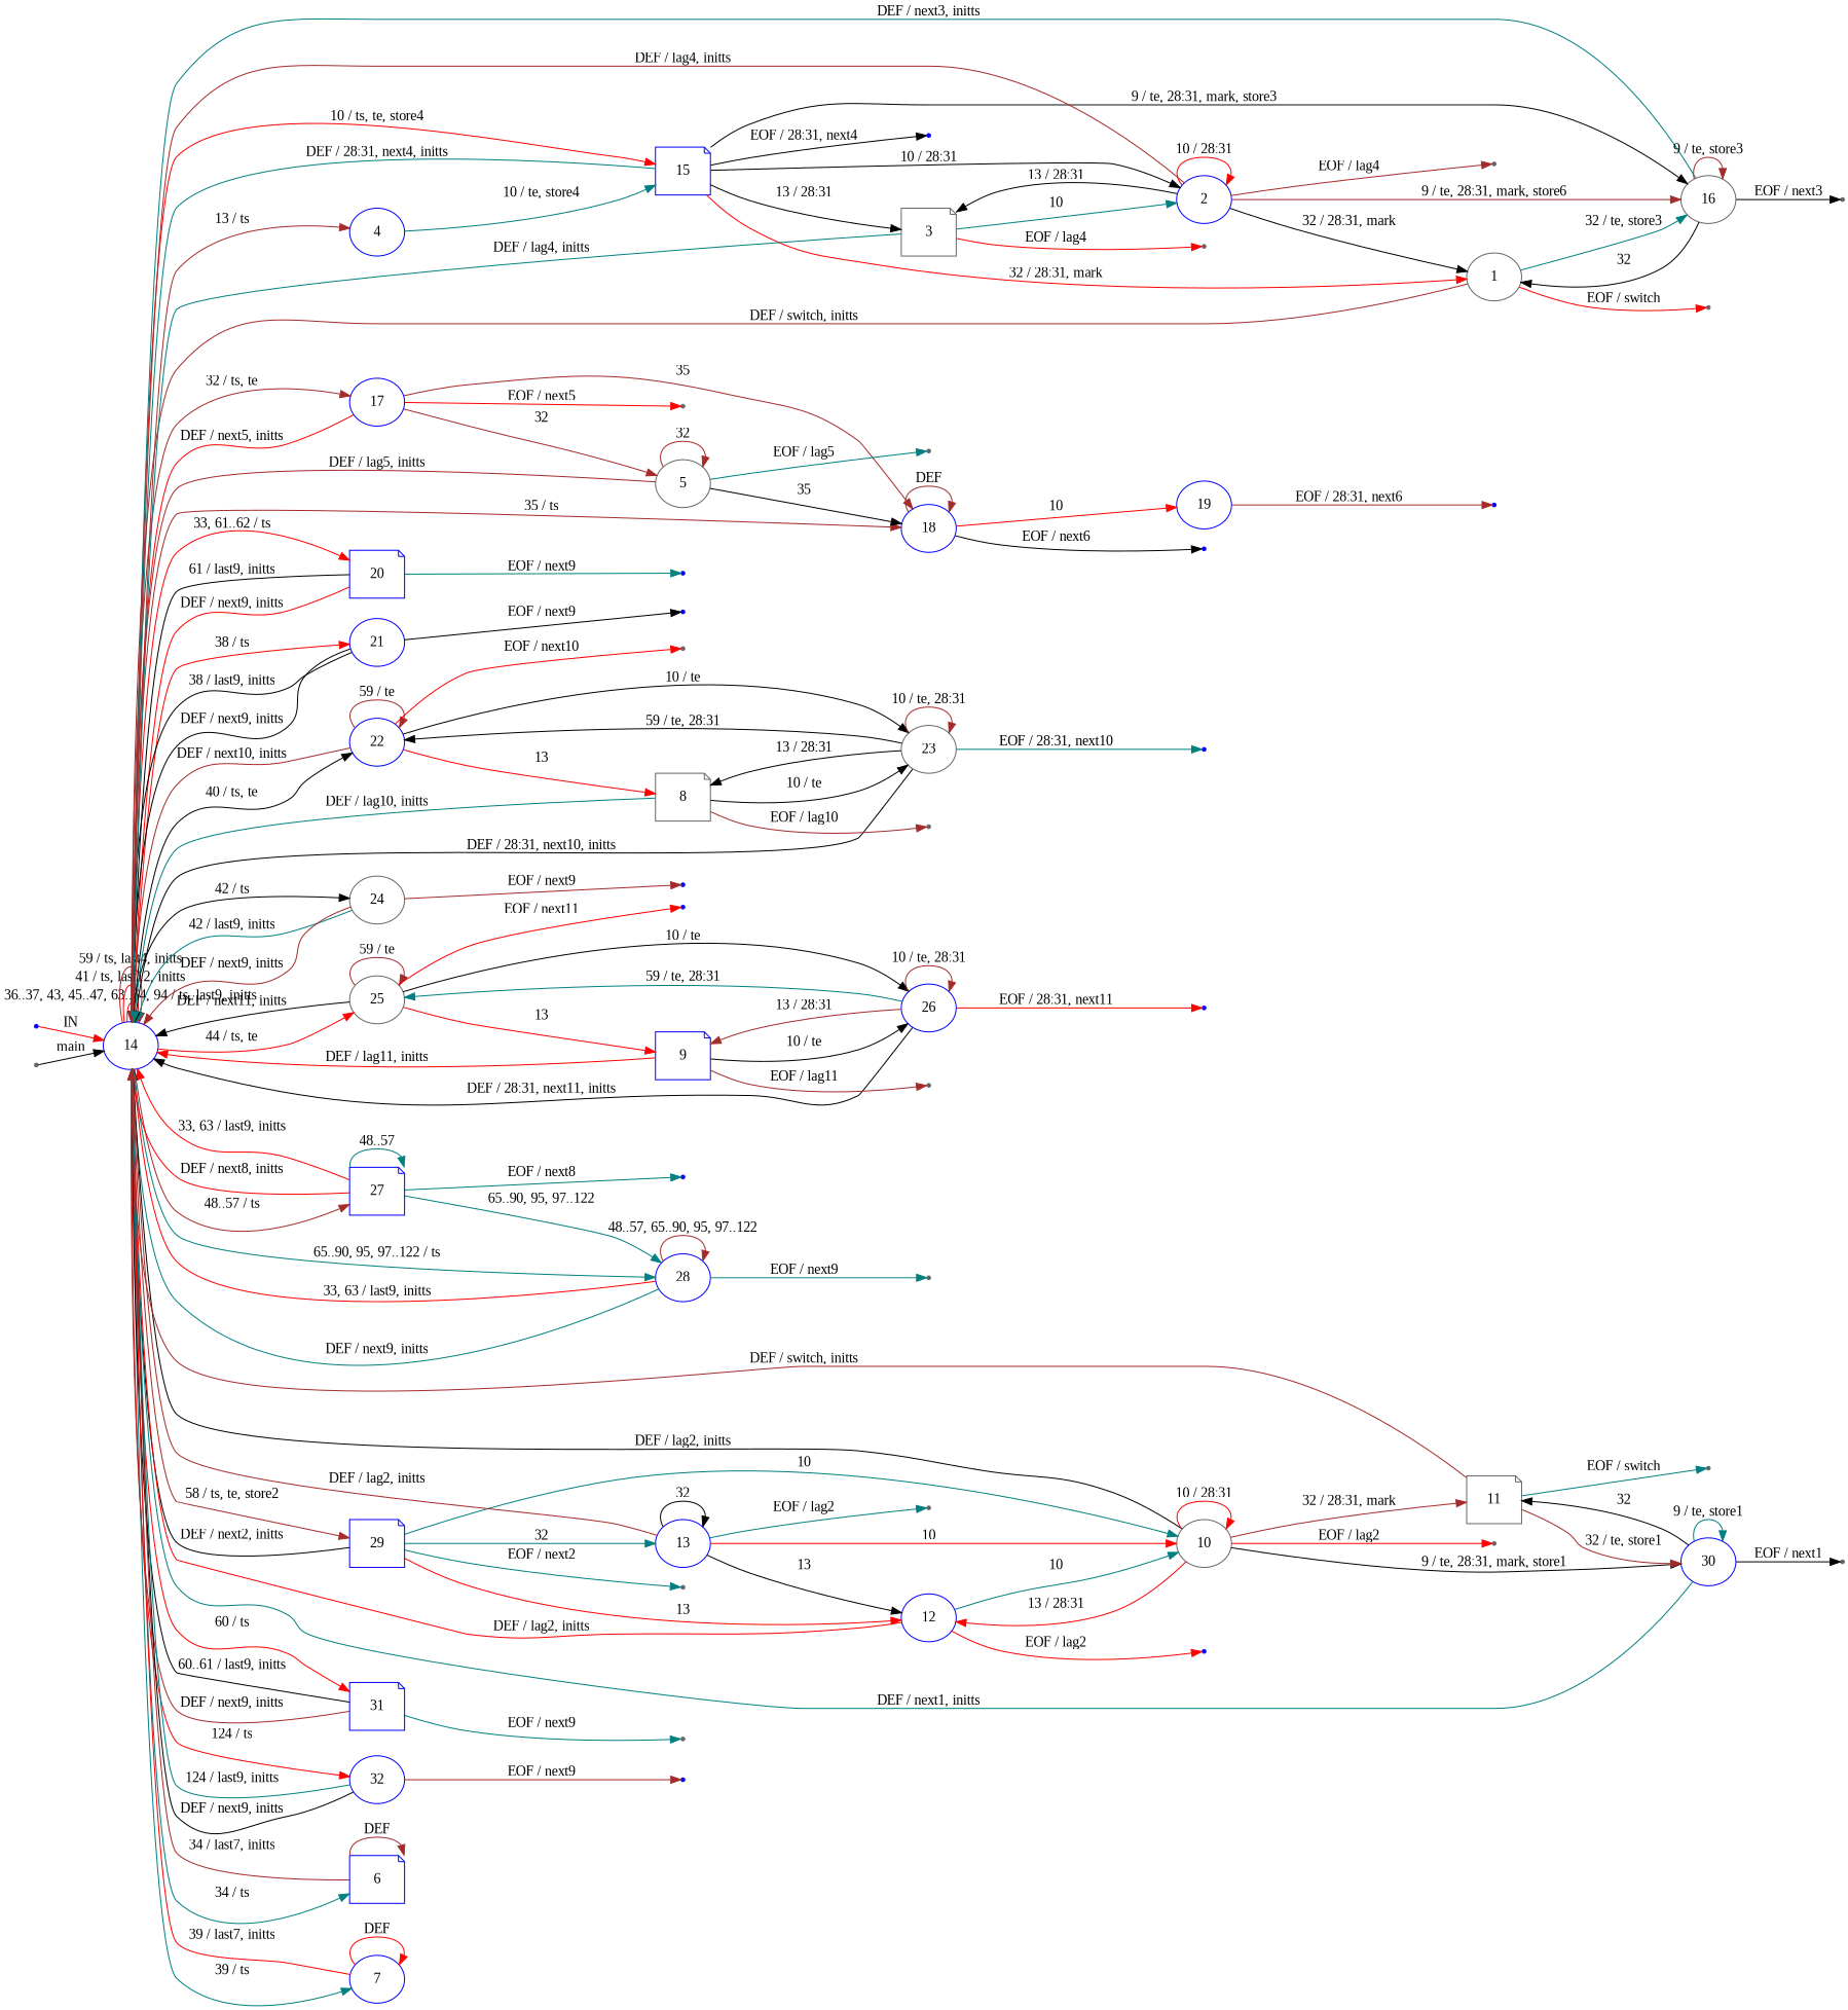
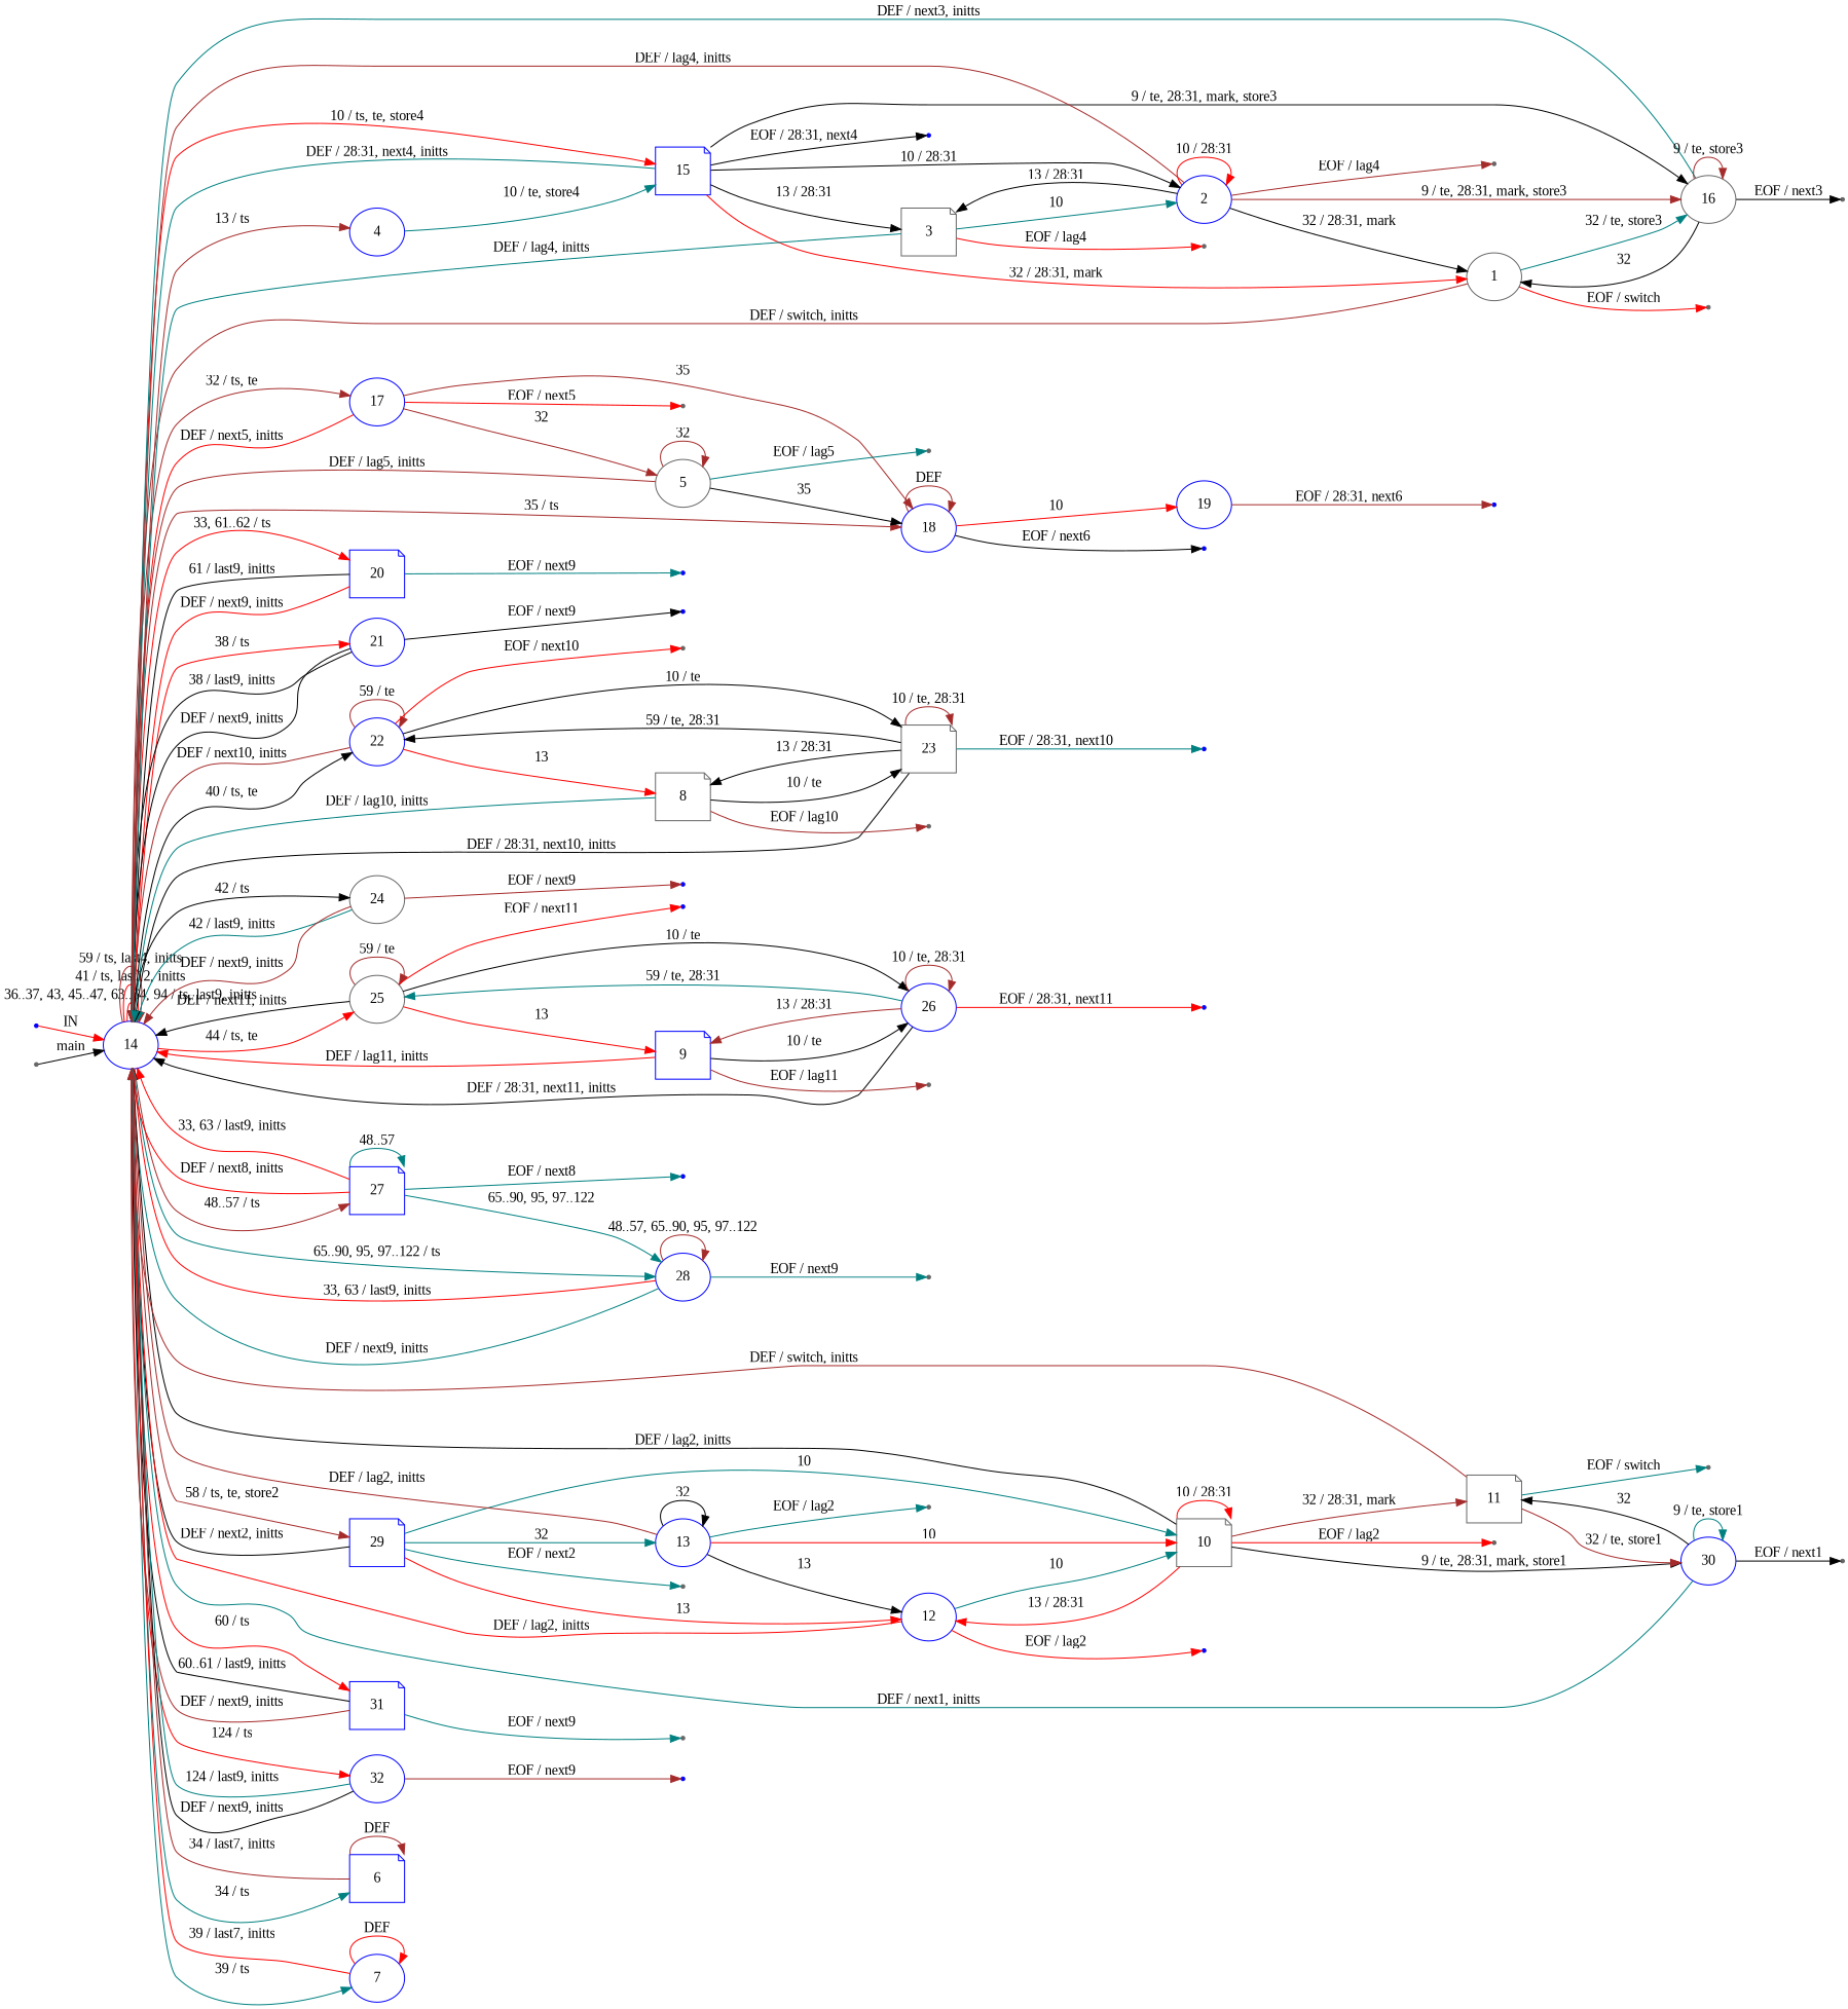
  digraph {
    fontname="Liberation Serif"
    rankdir=LR
    node [color=blue fontname="Liberation Serif" shape=point fixedsize=true]
    edge [color=brown fontname="Liberation Serif"]
    ENTRY [fixedsize=""]
    14 [height=0.65 shape=ellipse]
    15 [height=0.65 shape=note]
    17 [height=0.65 shape=ellipse]
    18 [height=0.65 shape=ellipse]
    20 [height=0.65 shape=note]
    21 [height=0.65 shape=ellipse]
    22 [height=0.65 shape=ellipse]
    24 [color=gray40 height=0.65 shape=ellipse]
    25 [color=gray40 height=0.65 shape=ellipse]
    27 [height=0.65 shape=note]
    28 [height=0.65 shape=ellipse]
    29 [height=0.65 shape=note]
    31 [height=0.65 shape=note]
    32 [height=0.65 shape=ellipse]
    4 [height=0.65 shape=ellipse]
    6 [height=0.65 shape=note]
    7 [height=0.65 shape=ellipse]
    en_14 [color=gray40 fixedsize=""]
    eof_1 [color=gray40 fixedsize=""]
    eof_2 [color=gray40 fixedsize=""]
    eof_3 [color=gray40 fixedsize=""]
    eof_5 [color=gray40 fixedsize=""]
    eof_8 [color=gray40 fixedsize=""]
    eof_9 [color=gray40 fixedsize=""]
    eof_10 [color=gray40 fixedsize=""]
    eof_11 [color=gray40 fixedsize=""]
    eof_12 [fixedsize=""]
    eof_13 [color=gray40 fixedsize=""]
    eof_15 [fixedsize=""]
    eof_16 [color=gray40 fixedsize=""]
    eof_17 [color=gray40 fixedsize=""]
    eof_18 [fixedsize=""]
    eof_19 [fixedsize=""]
    eof_20 [fixedsize=""]
    eof_21 [fixedsize=""]
    eof_22 [color=gray40 fixedsize=""]
    eof_23 [fixedsize=""]
    eof_24 [fixedsize=""]
    eof_25 [fixedsize=""]
    eof_26 [fixedsize=""]
    eof_27 [fixedsize=""]
    eof_28 [color=gray40 fixedsize=""]
    eof_29 [color=gray40 fixedsize=""]
    eof_30 [color=gray40 fixedsize=""]
    eof_31 [color=gray40 fixedsize=""]
    eof_32 [fixedsize=""]
    16 [color=gray40 height=0.65 shape=ellipse]
    1 [color=gray40 height=0.65 shape=ellipse]
    2 [height=0.65 shape=ellipse]
    3 [color=gray40 height=0.65 shape=note]
    5 [color=gray40 height=0.65 shape=ellipse]
    19 [height=0.65 shape=ellipse]
-   23 [color=gray40 height=0.65 shape=ellipse]
+   23 [color=gray40 height=0.65 shape=note]
    8 [color=gray40 height=0.65 shape=note]
    26 [height=0.65 shape=ellipse]
    9 [height=0.65 shape=note]
-   10 [color=gray40 height=0.65 shape=ellipse]
+   10 [color=gray40 height=0.65 shape=note]
    12 [height=0.65 shape=ellipse]
    13 [height=0.65 shape=ellipse]
    30 [height=0.65 shape=ellipse]
    11 [color=gray40 height=0.65 shape=note]
    ENTRY -> 14 [color=red label=IN]
    14 -> 14 [color=red label="36..37, 43, 45..47, 63..64, 94 / ts, last9, initts"]
    14 -> 14 [color=red label="41 / ts, last12, initts"]
    14 -> 14 [label="59 / ts, last4, initts"]
    14 -> 15 [color=red label="10 / ts, te, store4"]
    14 -> 17 [label="32 / ts, te"]
    14 -> 18 [label="35 / ts"]
    14 -> 20 [color=red label="33, 61..62 / ts"]
    14 -> 21 [color=red label="38 / ts"]
    14 -> 22 [color=black label="40 / ts, te"]
    14 -> 24 [color=black label="42 / ts"]
    14 -> 25 [color=red label="44 / ts, te"]
    14 -> 27 [label="48..57 / ts"]
    14 -> 28 [color=teal label="65..90, 95, 97..122 / ts"]
    14 -> 29 [label="58 / ts, te, store2"]
    14 -> 31 [color=red label="60 / ts"]
    14 -> 32 [color=red label="124 / ts"]
    14 -> 4 [label="13 / ts"]
    14 -> 6 [color=teal label="34 / ts"]
    14 -> 7 [color=teal label="39 / ts"]
    15 -> 14 [color=teal label="DEF / 28:31, next4, initts"]
    15 -> eof_15 [color=black label="EOF / 28:31, next4"]
    15 -> 16 [color=black label="9 / te, 28:31, mark, store3"]
    15 -> 1 [color=red label="32 / 28:31, mark"]
    15 -> 2 [color=black label="10 / 28:31"]
    15 -> 3 [color=black label="13 / 28:31"]
    17 -> 14 [color=red label="DEF / next5, initts"]
    17 -> 18 [label=35]
    17 -> eof_17 [color=red label="EOF / next5"]
    17 -> 5 [label=32]
    18 -> 18 [label=DEF]
    18 -> eof_18 [color=black label="EOF / next6"]
    18 -> 19 [color=red label=10]
    20 -> 14 [color=black label="61 / last9, initts"]
    20 -> 14 [color=red label="DEF / next9, initts"]
    20 -> eof_20 [color=teal label="EOF / next9"]
    21 -> 14 [color=black label="38 / last9, initts"]
    21 -> 14 [color=black label="DEF / next9, initts"]
    21 -> eof_21 [color=black label="EOF / next9"]
    22 -> 14 [label="DEF / next10, initts"]
    22 -> 22 [label="59 / te"]
    22 -> eof_22 [color=red label="EOF / next10"]
    22 -> 23 [color=black label="10 / te"]
    22 -> 8 [color=red label=13]
    24 -> 14 [color=teal label="42 / last9, initts"]
    24 -> 14 [label="DEF / next9, initts"]
    24 -> eof_24 [label="EOF / next9"]
    25 -> 14 [color=black label="DEF / next11, initts"]
    25 -> 25 [label="59 / te"]
    25 -> eof_25 [color=red label="EOF / next11"]
    25 -> 26 [color=black label="10 / te"]
    25 -> 9 [color=red label=13]
    27 -> 14 [color=red label="33, 63 / last9, initts"]
    27 -> 14 [color=red label="DEF / next8, initts"]
    27 -> 27 [color=teal label="48..57"]
    27 -> 28 [color=teal label="65..90, 95, 97..122"]
    27 -> eof_27 [color=teal label="EOF / next8"]
    28 -> 14 [color=red label="33, 63 / last9, initts"]
    28 -> 14 [color=teal label="DEF / next9, initts"]
    28 -> 28 [label="48..57, 65..90, 95, 97..122"]
    28 -> eof_28 [color=teal label="EOF / next9"]
    29 -> 14 [color=black label="DEF / next2, initts"]
    29 -> eof_29 [color=teal label="EOF / next2"]
    29 -> 10 [color=teal label=10]
    29 -> 12 [color=red label=13]
    29 -> 13 [color=teal label=32]
    31 -> 14 [color=black label="60..61 / last9, initts"]
    31 -> 14 [label="DEF / next9, initts"]
    31 -> eof_31 [color=teal label="EOF / next9"]
    32 -> 14 [color=teal label="124 / last9, initts"]
    32 -> 14 [color=black label="DEF / next9, initts"]
    32 -> eof_32 [label="EOF / next9"]
    4 -> 15 [color=teal label="10 / te, store4"]
    6 -> 14 [label="34 / last7, initts"]
    6 -> 6 [label=DEF]
    7 -> 14 [color=red label="39 / last7, initts"]
    7 -> 7 [color=red label=DEF]
    en_14 -> 14 [color=black label=main]
    16 -> 14 [color=teal label="DEF / next3, initts"]
    16 -> eof_16 [color=black label="EOF / next3"]
    16 -> 16 [label="9 / te, store3"]
    16 -> 1 [color=black label=32]
    1 -> 14 [label="DEF / switch, initts"]
    1 -> eof_1 [color=red label="EOF / switch"]
    1 -> 16 [color=teal label="32 / te, store3"]
    2 -> 14 [label="DEF / lag4, initts"]
    2 -> eof_2 [label="EOF / lag4"]
-   2 -> 16 [label="9 / te, 28:31, mark, store6"]
+   2 -> 16 [label="9 / te, 28:31, mark, store3"]
    2 -> 1 [color=black label="32 / 28:31, mark"]
    2 -> 2 [color=red label="10 / 28:31"]
    2 -> 3 [color=black label="13 / 28:31"]
    3 -> 14 [color=teal label="DEF / lag4, initts"]
    3 -> eof_3 [color=red label="EOF / lag4"]
    3 -> 2 [color=teal label=10]
    5 -> 14 [label="DEF / lag5, initts"]
    5 -> 18 [color=black label=35]
    5 -> eof_5 [color=teal label="EOF / lag5"]
    5 -> 5 [label=32]
    19 -> eof_19 [label="EOF / 28:31, next6"]
    23 -> 14 [color=black label="DEF / 28:31, next10, initts"]
    23 -> 22 [color=black label="59 / te, 28:31"]
    23 -> eof_23 [color=teal label="EOF / 28:31, next10"]
    23 -> 23 [label="10 / te, 28:31"]
    23 -> 8 [color=black label="13 / 28:31"]
    8 -> 14 [color=teal label="DEF / lag10, initts"]
    8 -> eof_8 [label="EOF / lag10"]
    8 -> 23 [color=black label="10 / te"]
    26 -> 14 [color=black label="DEF / 28:31, next11, initts"]
    26 -> 25 [color=teal label="59 / te, 28:31"]
    26 -> eof_26 [color=red label="EOF / 28:31, next11"]
    26 -> 26 [label="10 / te, 28:31"]
    26 -> 9 [label="13 / 28:31"]
    9 -> 14 [color=red label="DEF / lag11, initts"]
    9 -> eof_9 [label="EOF / lag11"]
    9 -> 26 [color=black label="10 / te"]
    10 -> 14 [color=black label="DEF / lag2, initts"]
    10 -> eof_10 [color=red label="EOF / lag2"]
    10 -> 10 [color=red label="10 / 28:31"]
    10 -> 12 [color=red label="13 / 28:31"]
    10 -> 30 [color=black label="9 / te, 28:31, mark, store1"]
    10 -> 11 [label="32 / 28:31, mark"]
    12 -> 14 [color=red label="DEF / lag2, initts"]
    12 -> eof_12 [color=red label="EOF / lag2"]
    12 -> 10 [color=teal label=10]
    13 -> 14 [label="DEF / lag2, initts"]
    13 -> eof_13 [color=teal label="EOF / lag2"]
    13 -> 10 [color=red label=10]
    13 -> 12 [color=black label=13]
    13 -> 13 [color=black label=32]
    30 -> 14 [color=teal label="DEF / next1, initts"]
    30 -> eof_30 [color=black label="EOF / next1"]
    30 -> 30 [color=teal label="9 / te, store1"]
    30 -> 11 [color=black label=32]
    11 -> 14 [label="DEF / switch, initts"]
    11 -> eof_11 [color=teal label="EOF / switch"]
    11 -> 30 [label="32 / te, store1"]
  }
